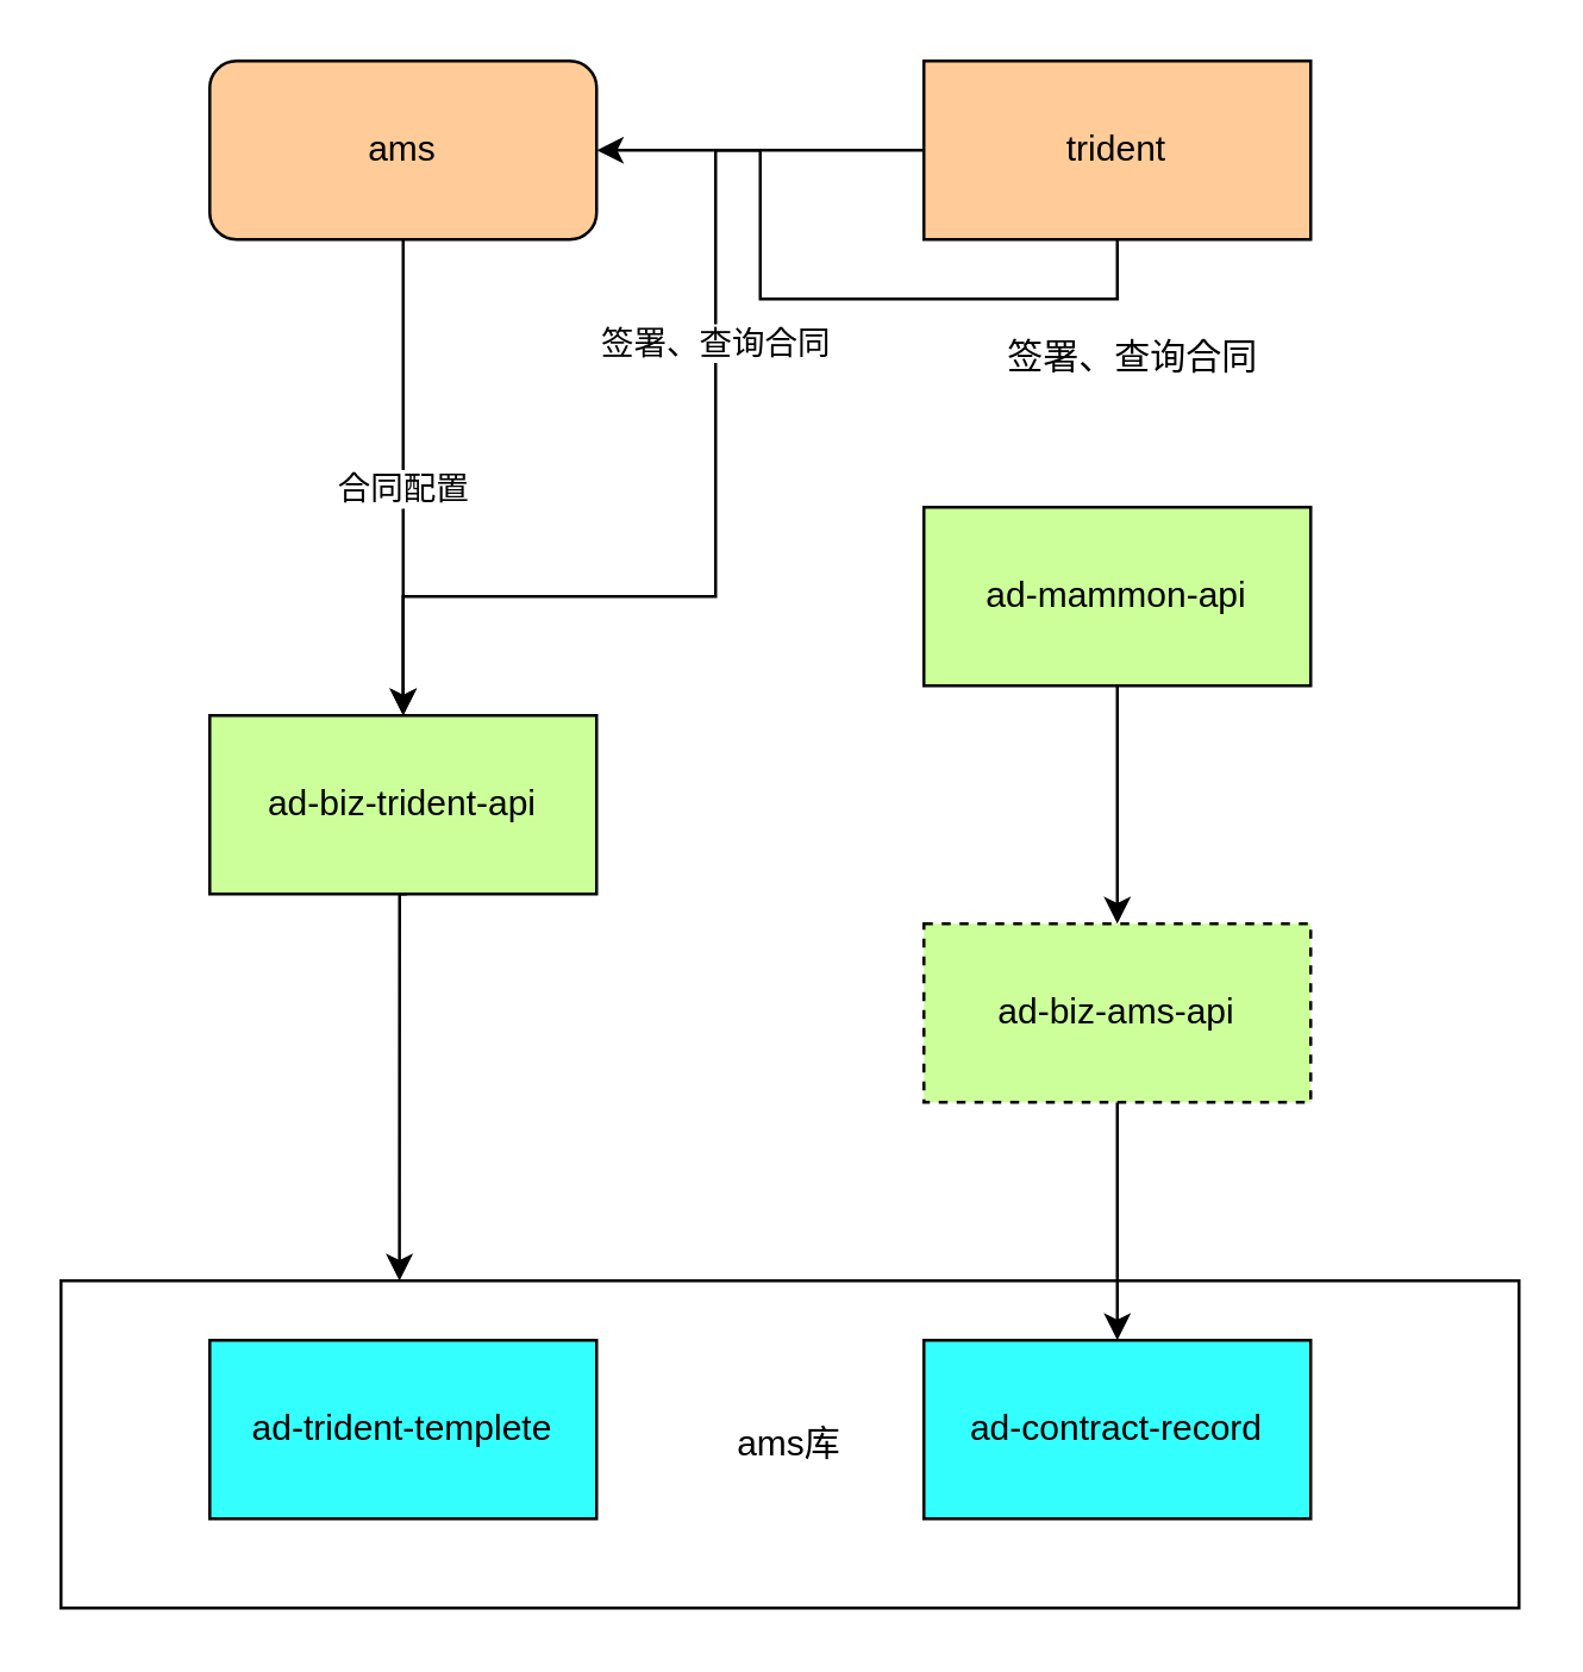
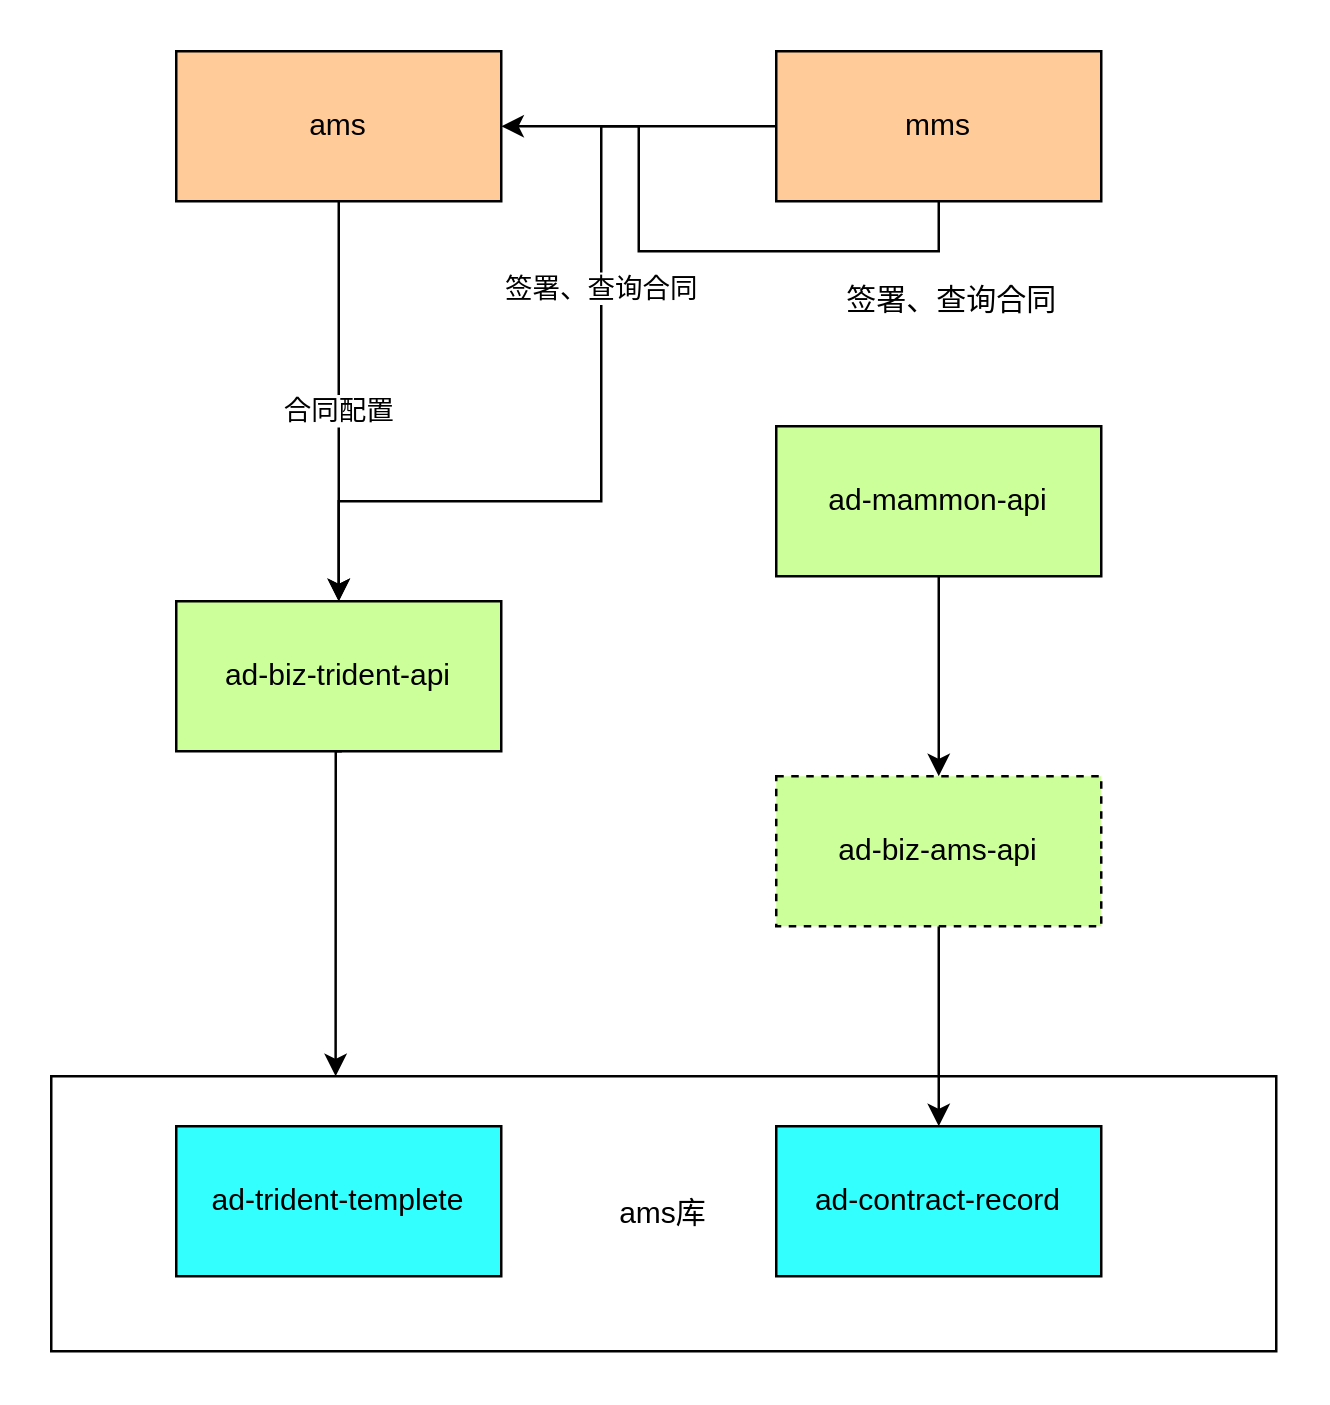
  <mxCell id="0" />
  <mxCell id="1" parent="0" />
  <mxCell id="2" value="ams库" style="rounded=0;whiteSpace=wrap;html=1;" vertex="1" parent="1"><mxGeometry x="20" y="430" width="490" height="110" as="geometry" /></mxCell>
  <mxCell id="3" style="edgeStyle=orthogonalEdgeStyle;rounded=0;orthogonalLoop=1;jettySize=auto;html=1;exitX=0.5;exitY=1;exitDx=0;exitDy=0;entryX=0.5;entryY=0;entryDx=0;entryDy=0;" edge="1" parent="1" source="4" target="6"><mxGeometry relative="1" as="geometry" /></mxCell>
  <mxCell id="4" value="ad-mammon-api" style="rounded=0;whiteSpace=wrap;html=1;fillColor=#CCFF99;" vertex="1" parent="1"><mxGeometry x="310" y="170" width="130" height="60" as="geometry" /></mxCell>
  <mxCell id="5" value="" style="edgeStyle=orthogonalEdgeStyle;rounded=0;orthogonalLoop=1;jettySize=auto;html=1;" edge="1" parent="1" source="6" target="7"><mxGeometry relative="1" as="geometry" /></mxCell>
  <mxCell id="6" value="ad-biz-ams-api" style="rounded=0;whiteSpace=wrap;html=1;fillColor=#CCFF99;dashed=1;" vertex="1" parent="1"><mxGeometry x="310" y="310" width="130" height="60" as="geometry" /></mxCell>
  <mxCell id="7" value="ad-contract-record" style="rounded=0;whiteSpace=wrap;html=1;fillColor=#33FFFF;" vertex="1" parent="1"><mxGeometry x="310" y="450" width="130" height="60" as="geometry" /></mxCell>
  <mxCell id="8" value="ad-trident-templete" style="rounded=0;whiteSpace=wrap;html=1;fillColor=#33FFFF;" vertex="1" parent="1"><mxGeometry x="70" y="450" width="130" height="60" as="geometry" /></mxCell>
  <mxCell id="9" value="" style="edgeStyle=orthogonalEdgeStyle;rounded=0;orthogonalLoop=1;jettySize=auto;html=1;entryX=0.25;entryY=0;entryDx=0;entryDy=0;" edge="1" parent="1"><mxGeometry relative="1" as="geometry"><mxPoint x="136.25" y="300" as="sourcePoint" /><mxPoint x="133.75" y="430" as="targetPoint" /><Array as="points"><mxPoint x="134.25" y="300" /></Array></mxGeometry></mxCell>
  <mxCell id="10" value="ad-biz-trident-api" style="rounded=0;whiteSpace=wrap;html=1;fillColor=#CCFF99;" vertex="1" parent="1"><mxGeometry x="70" y="240" width="130" height="60" as="geometry" /></mxCell>
  <mxCell id="11" style="edgeStyle=orthogonalEdgeStyle;rounded=0;orthogonalLoop=1;jettySize=auto;html=1;exitX=0.5;exitY=1;exitDx=0;exitDy=0;" edge="1" parent="1" source="13" target="16"><mxGeometry relative="1" as="geometry"><mxPoint x="190" y="230" as="sourcePoint" /></mxGeometry></mxCell>
  <mxCell id="12" value="签署、查询合同" style="edgeStyle=orthogonalEdgeStyle;rounded=0;orthogonalLoop=1;jettySize=auto;html=1;exitX=0.5;exitY=1;exitDx=0;exitDy=0;" edge="1" parent="1" source="13" target="10"><mxGeometry relative="1" as="geometry"><Array as="points"><mxPoint x="375" y="50" /><mxPoint x="240" y="50" /><mxPoint x="240" y="200" /><mxPoint x="135" y="200" /></Array></mxGeometry></mxCell>
- <mxCell id="13" value="trident" style="rounded=0;whiteSpace=wrap;html=1;fillColor=#FFCC99;" vertex="1" parent="1"><mxGeometry x="310" y="20" width="130" height="60" as="geometry" /></mxCell>
+ <mxCell id="13" value="mms" style="rounded=0;whiteSpace=wrap;html=1;fillColor=#FFCC99;" vertex="1" parent="1"><mxGeometry x="310" y="20" width="130" height="60" as="geometry" /></mxCell>
  <mxCell id="14" style="edgeStyle=orthogonalEdgeStyle;rounded=0;orthogonalLoop=1;jettySize=auto;html=1;exitX=0.5;exitY=1;exitDx=0;exitDy=0;entryX=0.5;entryY=0;entryDx=0;entryDy=0;" edge="1" parent="1" source="16" target="10"><mxGeometry relative="1" as="geometry" /></mxCell>
  <mxCell id="15" value="合同配置" style="edgeLabel;html=1;align=center;verticalAlign=middle;resizable=0;points=[];" vertex="1" connectable="0" parent="14"><mxGeometry x="0.037" y="-1" relative="1" as="geometry"><mxPoint as="offset" /></mxGeometry></mxCell>
- <mxCell id="16" value="ams" style="whiteSpace=wrap;html=1;fillColor=#FFCC99;rounded=1;" vertex="1" parent="1"><mxGeometry x="70" y="20" width="130" height="60" as="geometry" /></mxCell>
+ <mxCell id="16" value="ams" style="rounded=0;whiteSpace=wrap;html=1;fillColor=#FFCC99;" vertex="1" parent="1"><mxGeometry x="70" y="20" width="130" height="60" as="geometry" /></mxCell>
  <mxCell id="17" value="签署、查询合同" style="text;html=1;align=center;verticalAlign=middle;resizable=0;points=[];autosize=1;" vertex="1" parent="1"><mxGeometry x="330" y="110" width="100" height="20" as="geometry" /></mxCell>
